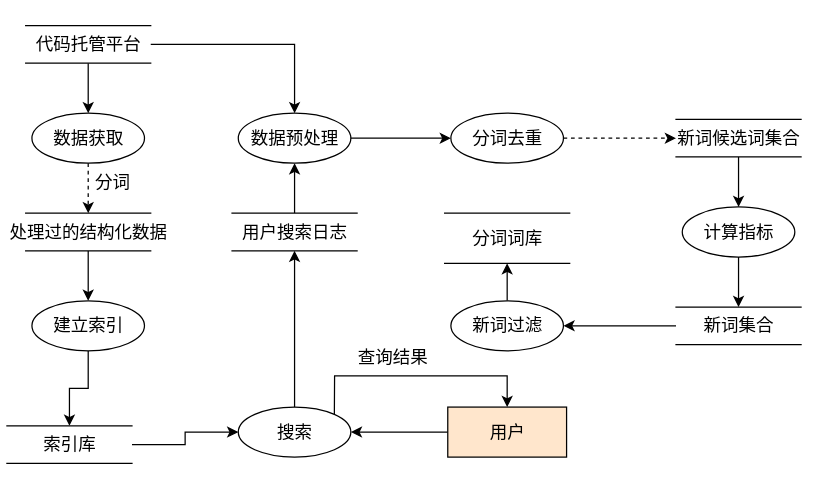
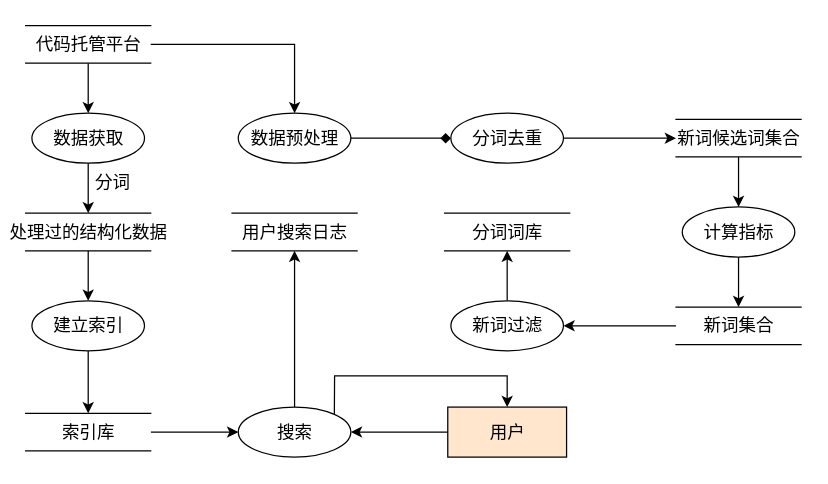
  <mxCell id="0" />
  <mxCell id="1" parent="0" />
  <mxCell id="2" value="" style="edgeStyle=orthogonalEdgeStyle;rounded=0;orthogonalLoop=1;jettySize=auto;html=1;fontSize=14;" edge="1" parent="1" source="3" target="4"><mxGeometry relative="1" as="geometry" /></mxCell>
  <mxCell id="3" value="代码托管平台" style="html=1;dashed=0;whitespace=wrap;shape=partialRectangle;right=0;left=0;fontSize=14;" vertex="1" parent="1"><mxGeometry x="20" y="20" width="100" height="30" as="geometry" /></mxCell>
  <mxCell id="4" value="数据获取" style="shape=ellipse;html=1;dashed=0;whitespace=wrap;perimeter=ellipsePerimeter;fontSize=14;" vertex="1" parent="1"><mxGeometry x="25" y="90" width="90" height="40" as="geometry" /></mxCell>
  <mxCell id="5" value="" style="edgeStyle=orthogonalEdgeStyle;rounded=0;orthogonalLoop=1;jettySize=auto;html=1;fontSize=14;" edge="1" parent="1" source="6" target="8"><mxGeometry relative="1" as="geometry" /></mxCell>
  <mxCell id="6" value="处理过的结构化数据" style="html=1;dashed=0;whitespace=wrap;shape=partialRectangle;right=0;left=0;fontSize=14;" vertex="1" parent="1"><mxGeometry x="20" y="170" width="100" height="30" as="geometry" /></mxCell>
  <mxCell id="7" value="" style="edgeStyle=orthogonalEdgeStyle;rounded=0;orthogonalLoop=1;jettySize=auto;html=1;fontSize=14;" edge="1" parent="1" source="8" target="10"><mxGeometry relative="1" as="geometry" /></mxCell>
  <mxCell id="8" value="建立索引" style="shape=ellipse;html=1;dashed=0;whitespace=wrap;perimeter=ellipsePerimeter;fontSize=14;" vertex="1" parent="1"><mxGeometry x="25" y="240" width="90" height="40" as="geometry" /></mxCell>
  <mxCell id="9" value="" style="edgeStyle=orthogonalEdgeStyle;rounded=0;orthogonalLoop=1;jettySize=auto;html=1;fontSize=14;" edge="1" parent="1" source="10" target="11"><mxGeometry relative="1" as="geometry" /></mxCell>
- <mxCell id="10" value="索引库" style="html=1;dashed=0;whitespace=wrap;shape=partialRectangle;right=0;left=0;fontSize=14;" vertex="1" parent="1"><mxGeometry x="5" y="340" width="100" height="30" as="geometry" /></mxCell>
+ <mxCell id="10" value="索引库" style="html=1;dashed=0;whitespace=wrap;shape=partialRectangle;right=0;left=0;fontSize=14;" vertex="1" parent="1"><mxGeometry x="20" y="330" width="100" height="30" as="geometry" /></mxCell>
  <mxCell id="11" value="搜索" style="shape=ellipse;html=1;dashed=0;whitespace=wrap;perimeter=ellipsePerimeter;fontSize=14;" vertex="1" parent="1"><mxGeometry x="190" y="325" width="90" height="40" as="geometry" /></mxCell>
- <mxCell id="12" value="" style="edgeStyle=orthogonalEdgeStyle;rounded=0;orthogonalLoop=1;jettySize=auto;html=1;fontSize=14;" edge="1" parent="1" source="13" target="15"><mxGeometry relative="1" as="geometry" /></mxCell>
  <mxCell id="13" value="用户搜索日志" style="html=1;dashed=0;whitespace=wrap;shape=partialRectangle;right=0;left=0;fontSize=14;" vertex="1" parent="1"><mxGeometry x="185" y="170" width="100" height="30" as="geometry" /></mxCell>
- <mxCell id="14" value="" style="edgeStyle=orthogonalEdgeStyle;rounded=0;orthogonalLoop=1;jettySize=auto;html=1;fontSize=14;" edge="1" parent="1" source="15" target="17"><mxGeometry relative="1" as="geometry" /></mxCell>
+ <mxCell id="14" value="" style="edgeStyle=orthogonalEdgeStyle;rounded=0;orthogonalLoop=1;jettySize=auto;html=1;fontSize=14;endArrow=diamond;" edge="1" parent="1" source="15" target="17"><mxGeometry relative="1" as="geometry" /></mxCell>
  <mxCell id="15" value="数据预处理" style="shape=ellipse;html=1;dashed=0;whitespace=wrap;perimeter=ellipsePerimeter;fontSize=14;" vertex="1" parent="1"><mxGeometry x="190" y="90" width="90" height="40" as="geometry" /></mxCell>
- <mxCell id="16" value="" style="edgeStyle=orthogonalEdgeStyle;rounded=0;orthogonalLoop=1;jettySize=auto;html=1;fontSize=14;dashed=1;" edge="1" parent="1" source="17" target="20"><mxGeometry relative="1" as="geometry" /></mxCell>
+ <mxCell id="16" value="" style="edgeStyle=orthogonalEdgeStyle;rounded=0;orthogonalLoop=1;jettySize=auto;html=1;fontSize=14;" edge="1" parent="1" source="17" target="20"><mxGeometry relative="1" as="geometry" /></mxCell>
  <mxCell id="17" value="分词去重" style="shape=ellipse;html=1;dashed=0;whitespace=wrap;perimeter=ellipsePerimeter;fontSize=14;" vertex="1" parent="1"><mxGeometry x="360" y="90" width="90" height="40" as="geometry" /></mxCell>
- <mxCell id="18" value="分词词库" style="html=1;dashed=0;whitespace=wrap;shape=partialRectangle;right=0;left=0;fontSize=14;" vertex="1" parent="1"><mxGeometry x="355" y="170" width="100" height="40" as="geometry" /></mxCell>
+ <mxCell id="18" value="分词词库" style="html=1;dashed=0;whitespace=wrap;shape=partialRectangle;right=0;left=0;fontSize=14;" vertex="1" parent="1"><mxGeometry x="355" y="170" width="100" height="30" as="geometry" /></mxCell>
  <mxCell id="19" value="" style="edgeStyle=orthogonalEdgeStyle;rounded=0;orthogonalLoop=1;jettySize=auto;html=1;fontSize=14;" edge="1" parent="1" source="20" target="22"><mxGeometry relative="1" as="geometry" /></mxCell>
  <mxCell id="20" value="新词候选词集合" style="html=1;dashed=0;whitespace=wrap;shape=partialRectangle;right=0;left=0;fontSize=14;" vertex="1" parent="1"><mxGeometry x="540" y="95" width="100" height="30" as="geometry" /></mxCell>
  <mxCell id="21" value="" style="edgeStyle=orthogonalEdgeStyle;rounded=0;orthogonalLoop=1;jettySize=auto;html=1;fontSize=14;" edge="1" parent="1" source="22" target="24"><mxGeometry relative="1" as="geometry" /></mxCell>
  <mxCell id="22" value="计算指标" style="shape=ellipse;html=1;dashed=0;whitespace=wrap;perimeter=ellipsePerimeter;fontSize=14;" vertex="1" parent="1"><mxGeometry x="545" y="165" width="90" height="40" as="geometry" /></mxCell>
  <mxCell id="23" value="" style="edgeStyle=orthogonalEdgeStyle;rounded=0;orthogonalLoop=1;jettySize=auto;html=1;fontSize=14;" edge="1" parent="1" source="24" target="26"><mxGeometry relative="1" as="geometry" /></mxCell>
  <mxCell id="24" value="新词集合" style="html=1;dashed=0;whitespace=wrap;shape=partialRectangle;right=0;left=0;fontSize=14;" vertex="1" parent="1"><mxGeometry x="540" y="245" width="100" height="30" as="geometry" /></mxCell>
  <mxCell id="25" value="" style="edgeStyle=orthogonalEdgeStyle;rounded=0;orthogonalLoop=1;jettySize=auto;html=1;fontSize=14;" edge="1" parent="1" source="26" target="18"><mxGeometry relative="1" as="geometry" /></mxCell>
  <mxCell id="26" value="新词过滤" style="shape=ellipse;html=1;dashed=0;whitespace=wrap;perimeter=ellipsePerimeter;fontSize=14;" vertex="1" parent="1"><mxGeometry x="360" y="240" width="90" height="40" as="geometry" /></mxCell>
  <mxCell id="27" value="" style="edgeStyle=orthogonalEdgeStyle;rounded=0;orthogonalLoop=1;jettySize=auto;html=1;fontSize=14;" edge="1" parent="1" source="28" target="11"><mxGeometry relative="1" as="geometry" /></mxCell>
  <mxCell id="28" value="用户" style="html=1;dashed=0;whitespace=wrap;fontSize=14;fillColor=#ffe6cc;" vertex="1" parent="1"><mxGeometry x="357.5" y="325" width="95" height="40" as="geometry" /></mxCell>
- <mxCell id="29" value="" style="endArrow=classic;html=1;rounded=0;exitX=0.5;exitY=1;exitDx=0;exitDy=0;entryX=0.5;entryY=0;entryDx=0;entryDy=0;fontSize=14;dashed=1;" edge="1" parent="1" source="4" target="6"><mxGeometry width="50" height="50" relative="1" as="geometry"><mxPoint x="260" y="180" as="sourcePoint" /><mxPoint x="310" y="130" as="targetPoint" /></mxGeometry></mxCell>
+ <mxCell id="29" value="" style="endArrow=classic;html=1;rounded=0;exitX=0.5;exitY=1;exitDx=0;exitDy=0;entryX=0.5;entryY=0;entryDx=0;entryDy=0;fontSize=14;" edge="1" parent="1" source="4" target="6"><mxGeometry width="50" height="50" relative="1" as="geometry"><mxPoint x="260" y="180" as="sourcePoint" /><mxPoint x="310" y="130" as="targetPoint" /></mxGeometry></mxCell>
  <mxCell id="30" value="" style="endArrow=classic;html=1;rounded=0;exitX=0.5;exitY=0;exitDx=0;exitDy=0;entryX=0.5;entryY=1;entryDx=0;entryDy=0;fontSize=14;" edge="1" parent="1" source="11" target="13"><mxGeometry width="50" height="50" relative="1" as="geometry"><mxPoint x="255" y="180" as="sourcePoint" /><mxPoint x="305" y="130" as="targetPoint" /></mxGeometry></mxCell>
  <mxCell id="31" value="" style="endArrow=classic;html=1;rounded=0;exitX=1;exitY=0.5;exitDx=0;exitDy=0;entryX=0.5;entryY=0;entryDx=0;entryDy=0;fontSize=14;" edge="1" parent="1" source="3" target="15"><mxGeometry width="50" height="50" relative="1" as="geometry"><mxPoint x="260" y="180" as="sourcePoint" /><mxPoint x="310" y="130" as="targetPoint" /><Array as="points"><mxPoint x="235" y="35" /></Array></mxGeometry></mxCell>
  <mxCell id="32" value="" style="endArrow=classic;html=1;rounded=0;exitX=1;exitY=0;exitDx=0;exitDy=0;entryX=0.5;entryY=0;entryDx=0;entryDy=0;fontSize=14;" edge="1" parent="1" source="11" target="28"><mxGeometry width="50" height="50" relative="1" as="geometry"><mxPoint x="260" y="250" as="sourcePoint" /><mxPoint x="310" y="200" as="targetPoint" /><Array as="points"><mxPoint x="267" y="300" /><mxPoint x="405" y="300" /></Array></mxGeometry></mxCell>
  <mxCell id="33" value="分词" style="text;html=1;strokeColor=none;fillColor=none;align=center;verticalAlign=middle;whiteSpace=wrap;rounded=0;fontSize=14;" vertex="1" parent="1"><mxGeometry x="60" y="130" width="60" height="30" as="geometry" /></mxCell>
- <mxCell id="34" value="查询结果" style="text;html=1;strokeColor=none;fillColor=none;align=center;verticalAlign=middle;whiteSpace=wrap;rounded=0;fontSize=14;" vertex="1" parent="1"><mxGeometry x="284" y="270" width="60" height="30" as="geometry" /></mxCell>
